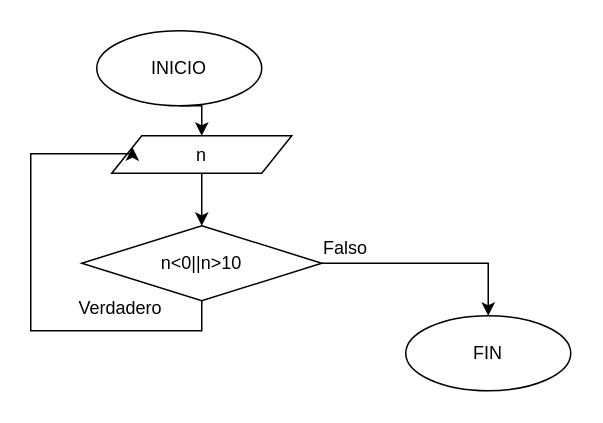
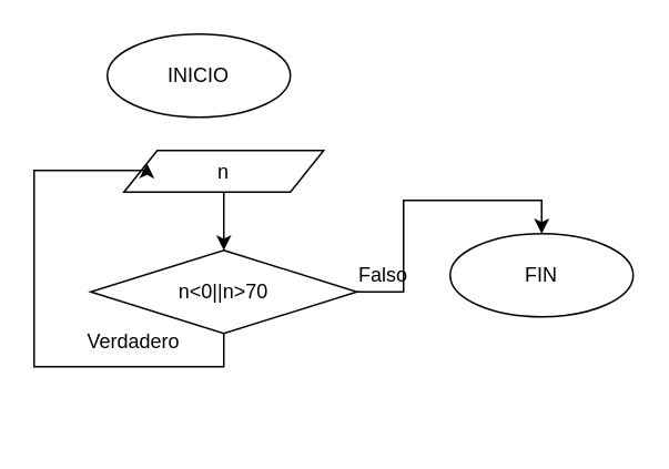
  <mxCell id="0" />
  <mxCell id="1" parent="0" />
- <mxCell id="2" style="edgeStyle=orthogonalEdgeStyle;rounded=0;orthogonalLoop=1;jettySize=auto;html=1;exitX=0.5;exitY=1;exitDx=0;exitDy=0;entryX=0.5;entryY=0;entryDx=0;entryDy=0;" parent="1" source="3" target="6" edge="1"><mxGeometry relative="1" as="geometry" /></mxCell>
  <mxCell id="3" value="INICIO" style="ellipse;whiteSpace=wrap;html=1;" parent="1" vertex="1"><mxGeometry x="64" y="20" width="110" height="50" as="geometry" /></mxCell>
- <mxCell id="4" value="FIN" style="ellipse;whiteSpace=wrap;html=1;" parent="1" vertex="1"><mxGeometry x="270" y="210" width="110" height="50" as="geometry" /></mxCell>
+ <mxCell id="4" value="FIN" style="ellipse;whiteSpace=wrap;html=1;" parent="1" vertex="1"><mxGeometry x="270" y="140" width="110" height="50" as="geometry" /></mxCell>
  <mxCell id="5" style="edgeStyle=orthogonalEdgeStyle;rounded=0;orthogonalLoop=1;jettySize=auto;html=1;exitX=0.5;exitY=1;exitDx=0;exitDy=0;entryX=0.5;entryY=0;entryDx=0;entryDy=0;" parent="1" source="6" target="9" edge="1"><mxGeometry relative="1" as="geometry" /></mxCell>
  <mxCell id="6" value="n" style="shape=parallelogram;perimeter=parallelogramPerimeter;whiteSpace=wrap;html=1;fixedSize=1;" parent="1" vertex="1"><mxGeometry x="74" y="90" width="120" height="25" as="geometry" /></mxCell>
  <mxCell id="7" style="edgeStyle=orthogonalEdgeStyle;rounded=0;orthogonalLoop=1;jettySize=auto;html=1;exitX=0.5;exitY=1;exitDx=0;exitDy=0;entryX=0;entryY=0.25;entryDx=0;entryDy=0;" parent="1" source="9" target="6" edge="1"><mxGeometry relative="1" as="geometry"><mxPoint x="134" y="240" as="targetPoint" /><Array as="points"><mxPoint x="134" y="220" /><mxPoint x="20" y="220" /><mxPoint x="20" y="102" /><mxPoint x="88" y="102" /></Array></mxGeometry></mxCell>
  <mxCell id="8" style="edgeStyle=orthogonalEdgeStyle;rounded=0;orthogonalLoop=1;jettySize=auto;html=1;exitX=1;exitY=0.5;exitDx=0;exitDy=0;entryX=0.5;entryY=0;entryDx=0;entryDy=0;" parent="1" source="9" target="4" edge="1"><mxGeometry relative="1" as="geometry" /></mxCell>
- <mxCell id="9" value="n&amp;lt;0||n&amp;gt;10" style="rhombus;whiteSpace=wrap;html=1;" parent="1" vertex="1"><mxGeometry x="54" y="150" width="160" height="50" as="geometry" /></mxCell>
+ <mxCell id="9" value="n&amp;lt;0||n&amp;gt;70" style="rhombus;whiteSpace=wrap;html=1;" parent="1" vertex="1"><mxGeometry x="54" y="150" width="160" height="50" as="geometry" /></mxCell>
  <mxCell id="10" value="Verdadero" style="text;html=1;strokeColor=none;fillColor=none;align=center;verticalAlign=middle;whiteSpace=wrap;rounded=0;" parent="1" vertex="1"><mxGeometry x="50" y="190" width="60" height="30" as="geometry" /></mxCell>
  <mxCell id="11" value="Falso" style="text;html=1;strokeColor=none;fillColor=none;align=center;verticalAlign=middle;whiteSpace=wrap;rounded=0;" parent="1" vertex="1"><mxGeometry x="200" y="150" width="60" height="30" as="geometry" /></mxCell>
